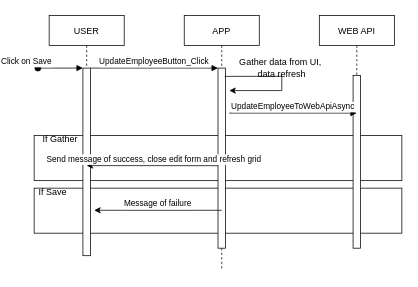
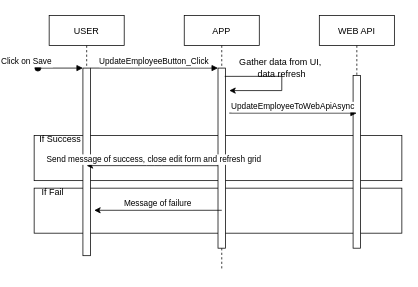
  <mxCell id="0" />
  <mxCell id="1" parent="0" />
  <mxCell id="2" value="" style="rounded=0;whiteSpace=wrap;html=1;" parent="1" vertex="1"><mxGeometry x="30" y="250" width="490" height="60" as="geometry" /></mxCell>
  <mxCell id="3" value="" style="rounded=0;whiteSpace=wrap;html=1;" parent="1" vertex="1"><mxGeometry x="30" y="180" width="490" height="60" as="geometry" /></mxCell>
  <mxCell id="4" value="USER" style="shape=umlLifeline;perimeter=lifelinePerimeter;container=1;collapsible=0;recursiveResize=0;rounded=0;shadow=0;strokeWidth=1;" parent="1" vertex="1"><mxGeometry x="50" y="20" width="100" height="320" as="geometry" /></mxCell>
  <mxCell id="5" value="" style="points=[];perimeter=orthogonalPerimeter;rounded=0;shadow=0;strokeWidth=1;" parent="4" vertex="1"><mxGeometry x="45" y="70" width="10" height="250" as="geometry" /></mxCell>
  <mxCell id="6" value="Click on Save" style="verticalAlign=bottom;startArrow=oval;endArrow=block;startSize=8;shadow=0;strokeWidth=1;" parent="4" target="5" edge="1"><mxGeometry x="-1" y="-15" relative="1" as="geometry"><mxPoint x="-15" y="70" as="sourcePoint" /><mxPoint x="-15" y="-15" as="offset" /></mxGeometry></mxCell>
  <mxCell id="7" value="APP" style="shape=umlLifeline;perimeter=lifelinePerimeter;container=1;collapsible=0;recursiveResize=0;rounded=0;shadow=0;strokeWidth=1;" parent="1" vertex="1"><mxGeometry x="230" y="20" width="100" height="340" as="geometry" /></mxCell>
  <mxCell id="8" value="" style="points=[];perimeter=orthogonalPerimeter;rounded=0;shadow=0;strokeWidth=1;" parent="7" vertex="1"><mxGeometry x="45" y="70" width="10" height="240" as="geometry" /></mxCell>
  <mxCell id="9" value="UpdateEmployeeButton_Click" style="verticalAlign=bottom;endArrow=block;entryX=0;entryY=0;shadow=0;strokeWidth=1;" parent="1" source="5" target="8" edge="1"><mxGeometry relative="1" as="geometry"><mxPoint x="205" y="100" as="sourcePoint" /></mxGeometry></mxCell>
  <mxCell id="10" value="WEB API" style="shape=umlLifeline;perimeter=lifelinePerimeter;container=1;collapsible=0;recursiveResize=0;rounded=0;shadow=0;strokeWidth=1;" parent="1" vertex="1"><mxGeometry x="410" y="20" width="100" height="310" as="geometry" /></mxCell>
  <mxCell id="11" value="" style="points=[];perimeter=orthogonalPerimeter;rounded=0;shadow=0;strokeWidth=1;" parent="10" vertex="1"><mxGeometry x="45" y="80" width="10" height="230" as="geometry" /></mxCell>
  <mxCell id="12" value="Send message of success, close edit form and refresh grid" style="verticalAlign=bottom;endArrow=none;entryX=0;entryY=0.542;shadow=0;strokeWidth=1;startArrow=classic;startFill=1;endFill=0;entryDx=0;entryDy=0;entryPerimeter=0;" parent="1" edge="1" target="8"><mxGeometry x="0.029" relative="1" as="geometry"><mxPoint x="100" y="220" as="sourcePoint" /><mxPoint x="270" y="200" as="targetPoint" /><Array as="points"><mxPoint x="190" y="220" /></Array><mxPoint as="offset" /></mxGeometry></mxCell>
- <mxCell id="13" value="If Gather" style="text;html=1;strokeColor=none;fillColor=none;align=center;verticalAlign=middle;whiteSpace=wrap;rounded=0;" parent="1" vertex="1"><mxGeometry x="30" y="180" width="70" height="10" as="geometry" /></mxCell>
+ <mxCell id="13" value="If Success" style="text;html=1;strokeColor=none;fillColor=none;align=center;verticalAlign=middle;whiteSpace=wrap;rounded=0;" parent="1" vertex="1"><mxGeometry x="30" y="180" width="70" height="10" as="geometry" /></mxCell>
  <mxCell id="14" value="Message of failure" style="verticalAlign=bottom;endArrow=none;entryX=0;entryY=0;shadow=0;strokeWidth=1;startArrow=classic;startFill=1;endFill=0;" parent="1" edge="1"><mxGeometry relative="1" as="geometry"><mxPoint x="110" y="279.5" as="sourcePoint" /><mxPoint x="280" y="279.5" as="targetPoint" /></mxGeometry></mxCell>
- <mxCell id="15" value="If Save" style="text;html=1;strokeColor=none;fillColor=none;align=center;verticalAlign=middle;whiteSpace=wrap;rounded=0;" parent="1" vertex="1"><mxGeometry x="20" y="250" width="70" height="10" as="geometry" /></mxCell>
+ <mxCell id="15" value="If Fail" style="text;html=1;strokeColor=none;fillColor=none;align=center;verticalAlign=middle;whiteSpace=wrap;rounded=0;" parent="1" vertex="1"><mxGeometry x="20" y="250" width="70" height="10" as="geometry" /></mxCell>
  <mxCell id="16" value="" style="endArrow=none;html=1;exitX=0.9;exitY=0.046;exitDx=0;exitDy=0;exitPerimeter=0;" parent="1" source="8" edge="1"><mxGeometry width="50" height="50" relative="1" as="geometry"><mxPoint x="330" y="260" as="sourcePoint" /><mxPoint x="360" y="101" as="targetPoint" /></mxGeometry></mxCell>
  <mxCell id="17" value="Gather data from UI,&amp;nbsp; data refresh" style="text;html=1;strokeColor=none;fillColor=none;align=center;verticalAlign=middle;whiteSpace=wrap;rounded=0;" parent="1" vertex="1"><mxGeometry x="290" y="80" width="140" height="20" as="geometry" /></mxCell>
  <mxCell id="18" value="" style="endArrow=none;html=1;exitX=0.5;exitY=1;exitDx=0;exitDy=0;" parent="1" source="17" edge="1"><mxGeometry width="50" height="50" relative="1" as="geometry"><mxPoint x="330" y="260" as="sourcePoint" /><mxPoint x="360" y="120" as="targetPoint" /></mxGeometry></mxCell>
  <mxCell id="19" value="" style="endArrow=classic;html=1;entryX=1.5;entryY=0.125;entryDx=0;entryDy=0;entryPerimeter=0;" parent="1" target="8" edge="1"><mxGeometry width="50" height="50" relative="1" as="geometry"><mxPoint x="360" y="120" as="sourcePoint" /><mxPoint x="380" y="210" as="targetPoint" /></mxGeometry></mxCell>
  <mxCell id="20" value="UpdateEmployeeToWebApiAsync" style="verticalAlign=bottom;endArrow=block;entryX=0;entryY=0;shadow=0;strokeWidth=1;" edge="1" parent="1"><mxGeometry relative="1" as="geometry"><mxPoint x="290" y="150" as="sourcePoint" /><mxPoint x="460" y="150" as="targetPoint" /></mxGeometry></mxCell>
